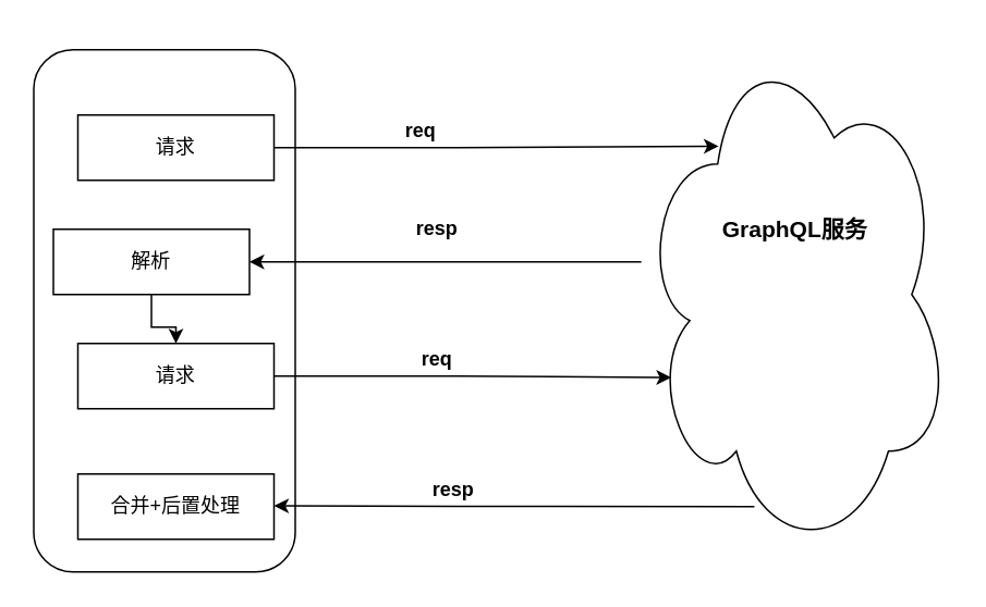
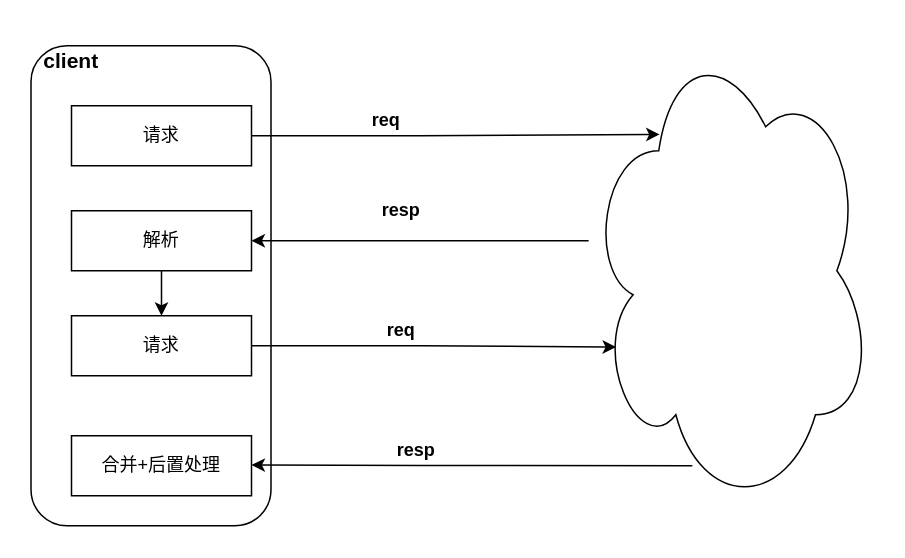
  <mxCell id="0" />
  <mxCell id="1" parent="0" />
  <mxCell id="2" value="" style="rounded=1;whiteSpace=wrap;html=1;" vertex="1" parent="1"><mxGeometry x="20" y="30" width="160" height="320" as="geometry" /></mxCell>
  <mxCell id="3" value="&lt;b&gt;req&lt;/b&gt;" style="text;html=1;strokeColor=none;fillColor=none;align=center;verticalAlign=middle;whiteSpace=wrap;rounded=0;" vertex="1" parent="1"><mxGeometry x="237" y="70" width="40" height="20" as="geometry" /></mxCell>
  <mxCell id="4" style="edgeStyle=orthogonalEdgeStyle;rounded=0;orthogonalLoop=1;jettySize=auto;html=1;entryX=1;entryY=0.5;entryDx=0;entryDy=0;" edge="1" parent="1" source="5" target="11"><mxGeometry relative="1" as="geometry"><Array as="points"><mxPoint x="337" y="160" /><mxPoint x="337" y="160" /></Array></mxGeometry></mxCell>
  <mxCell id="5" value="" style="ellipse;shape=cloud;whiteSpace=wrap;html=1;" vertex="1" parent="1"><mxGeometry x="391" y="20" width="190" height="320" as="geometry" /></mxCell>
- <mxCell id="6" value="&lt;b&gt;&lt;font style=&quot;font-size: 14px&quot;&gt;GraphQL服务&lt;/font&gt;&lt;/b&gt;" style="text;html=1;strokeColor=none;fillColor=none;align=center;verticalAlign=middle;whiteSpace=wrap;rounded=0;" vertex="1" parent="1"><mxGeometry x="426" y="130" width="120" height="20" as="geometry" /></mxCell>
  <mxCell id="7" value="&lt;b&gt;resp&lt;/b&gt;" style="text;html=1;strokeColor=none;fillColor=none;align=center;verticalAlign=middle;whiteSpace=wrap;rounded=0;" vertex="1" parent="1"><mxGeometry x="247" y="130" width="40" height="20" as="geometry" /></mxCell>
  <mxCell id="8" style="edgeStyle=orthogonalEdgeStyle;rounded=0;orthogonalLoop=1;jettySize=auto;html=1;entryX=0.253;entryY=0.216;entryDx=0;entryDy=0;entryPerimeter=0;" edge="1" parent="1" source="9" target="5"><mxGeometry relative="1" as="geometry" /></mxCell>
  <mxCell id="9" value="请求" style="rounded=0;whiteSpace=wrap;html=1;" vertex="1" parent="1"><mxGeometry x="47" y="70" width="120" height="40" as="geometry" /></mxCell>
  <mxCell id="10" style="edgeStyle=orthogonalEdgeStyle;rounded=0;orthogonalLoop=1;jettySize=auto;html=1;entryX=0.5;entryY=0;entryDx=0;entryDy=0;" edge="1" parent="1" source="11" target="13"><mxGeometry relative="1" as="geometry" /></mxCell>
- <mxCell id="11" value="解析" style="rounded=0;whiteSpace=wrap;html=1;" vertex="1" parent="1"><mxGeometry x="32" y="140" width="120" height="40" as="geometry" /></mxCell>
+ <mxCell id="11" value="解析" style="rounded=0;whiteSpace=wrap;html=1;" vertex="1" parent="1"><mxGeometry x="47" y="140" width="120" height="40" as="geometry" /></mxCell>
  <mxCell id="12" style="edgeStyle=orthogonalEdgeStyle;rounded=0;orthogonalLoop=1;jettySize=auto;html=1;entryX=0.1;entryY=0.659;entryDx=0;entryDy=0;entryPerimeter=0;" edge="1" parent="1" source="13" target="5"><mxGeometry relative="1" as="geometry"><mxPoint x="337" y="230" as="targetPoint" /></mxGeometry></mxCell>
  <mxCell id="13" value="请求" style="rounded=0;whiteSpace=wrap;html=1;" vertex="1" parent="1"><mxGeometry x="47" y="210" width="120" height="40" as="geometry" /></mxCell>
  <mxCell id="14" value="合并+后置处理" style="rounded=0;whiteSpace=wrap;html=1;" vertex="1" parent="1"><mxGeometry x="47" y="290" width="120" height="40" as="geometry" /></mxCell>
  <mxCell id="15" value="&lt;b&gt;req&lt;/b&gt;" style="text;html=1;strokeColor=none;fillColor=none;align=center;verticalAlign=middle;whiteSpace=wrap;rounded=0;" vertex="1" parent="1"><mxGeometry x="247" y="210" width="40" height="20" as="geometry" /></mxCell>
  <mxCell id="16" style="edgeStyle=orthogonalEdgeStyle;rounded=0;orthogonalLoop=1;jettySize=auto;html=1;entryX=1;entryY=0.5;entryDx=0;entryDy=0;exitX=0.368;exitY=0.906;exitDx=0;exitDy=0;exitPerimeter=0;" edge="1" parent="1" source="5"><mxGeometry relative="1" as="geometry"><mxPoint x="391.745" y="309.5" as="sourcePoint" /><mxPoint x="167" y="309.5" as="targetPoint" /><Array as="points" /></mxGeometry></mxCell>
  <mxCell id="17" value="&lt;b&gt;resp&lt;/b&gt;" style="text;html=1;strokeColor=none;fillColor=none;align=center;verticalAlign=middle;whiteSpace=wrap;rounded=0;" vertex="1" parent="1"><mxGeometry x="257" y="290" width="40" height="20" as="geometry" /></mxCell>
+ <mxCell id="18" value="&lt;b&gt;&lt;font style=&quot;font-size: 14px&quot;&gt;client&lt;/font&gt;&lt;/b&gt;" style="text;html=1;strokeColor=none;fillColor=none;align=center;verticalAlign=middle;whiteSpace=wrap;rounded=0;" vertex="1" parent="1"><mxGeometry x="27" y="30" width="40" height="20" as="geometry" /></mxCell>
